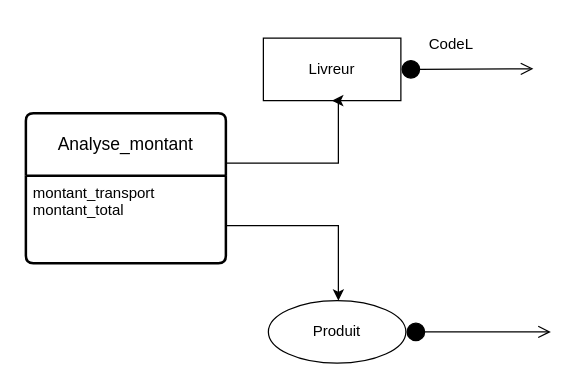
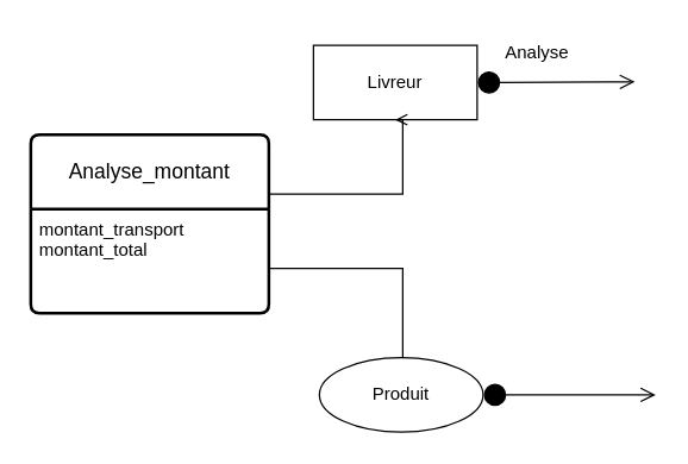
  <mxCell id="0" />
  <mxCell id="1" parent="0" />
  <mxCell id="2" value="Analyse_montant" style="swimlane;childLayout=stackLayout;horizontal=1;startSize=50;horizontalStack=0;rounded=1;fontSize=14;fontStyle=0;strokeWidth=2;resizeParent=0;resizeLast=1;shadow=0;dashed=0;align=center;arcSize=4;whiteSpace=wrap;html=1;" vertex="1" parent="1"><mxGeometry x="20" y="90" width="160" height="120" as="geometry" /></mxCell>
  <mxCell id="3" value="montant_transport&lt;div&gt;montant_total&lt;/div&gt;" style="align=left;strokeColor=none;fillColor=none;spacingLeft=4;fontSize=12;verticalAlign=top;resizable=0;rotatable=0;part=1;html=1;" vertex="1" parent="2"><mxGeometry y="50" width="160" height="70" as="geometry" /></mxCell>
  <mxCell id="4" value="Livreur" style="html=1;whiteSpace=wrap;" vertex="1" parent="1"><mxGeometry x="210" y="30" width="110" height="50" as="geometry" /></mxCell>
  <mxCell id="5" value="" style="html=1;verticalAlign=bottom;startArrow=circle;startFill=1;endArrow=open;startSize=6;endSize=8;curved=0;rounded=0;exitX=1;exitY=0.5;exitDx=0;exitDy=0;" edge="1" parent="1" source="6"><mxGeometry width="80" relative="1" as="geometry"><mxPoint x="180" y="146.43" as="sourcePoint" /><mxPoint x="440" y="265" as="targetPoint" /></mxGeometry></mxCell>
  <mxCell id="6" value="Produit" style="ellipse;html=1;whiteSpace=wrap;" vertex="1" parent="1"><mxGeometry x="214" y="240" width="110" height="50" as="geometry" /></mxCell>
  <mxCell id="7" value="" style="html=1;verticalAlign=bottom;startArrow=circle;startFill=1;endArrow=open;startSize=6;endSize=8;curved=0;rounded=0;" edge="1" parent="1"><mxGeometry width="80" relative="1" as="geometry"><mxPoint x="320" y="55" as="sourcePoint" /><mxPoint x="426" y="54.5" as="targetPoint" /></mxGeometry></mxCell>
- <mxCell id="8" style="edgeStyle=orthogonalEdgeStyle;rounded=0;orthogonalLoop=1;jettySize=auto;html=1;exitX=1;exitY=0.25;exitDx=0;exitDy=0;entryX=0.5;entryY=1;entryDx=0;entryDy=0;" edge="1" parent="1" source="3" target="4"><mxGeometry relative="1" as="geometry"><Array as="points"><mxPoint x="180" y="130" /><mxPoint x="270" y="130" /><mxPoint x="270" y="80" /></Array></mxGeometry></mxCell>
- <mxCell id="9" style="edgeStyle=orthogonalEdgeStyle;rounded=0;orthogonalLoop=1;jettySize=auto;html=1;exitX=1;exitY=0.5;exitDx=0;exitDy=0;" edge="1" parent="1" source="3" target="6"><mxGeometry relative="1" as="geometry"><Array as="points"><mxPoint x="180" y="180" /><mxPoint x="270" y="180" /></Array></mxGeometry></mxCell>
- <mxCell id="10" value="CodeL" style="text;html=1;align=center;verticalAlign=middle;resizable=0;points=[];autosize=1;strokeColor=none;fillColor=none;" vertex="1" parent="1"><mxGeometry x="330" y="20" width="60" height="30" as="geometry" /></mxCell>
+ <mxCell id="8" style="edgeStyle=orthogonalEdgeStyle;rounded=0;orthogonalLoop=1;jettySize=auto;html=1;exitX=1;exitY=0.25;exitDx=0;exitDy=0;entryX=0.5;entryY=1;entryDx=0;entryDy=0;endArrow=open;" edge="1" parent="1" source="3" target="4"><mxGeometry relative="1" as="geometry"><Array as="points"><mxPoint x="180" y="130" /><mxPoint x="270" y="130" /><mxPoint x="270" y="80" /></Array></mxGeometry></mxCell>
+ <mxCell id="9" style="edgeStyle=orthogonalEdgeStyle;rounded=0;orthogonalLoop=1;jettySize=auto;html=1;exitX=1;exitY=0.5;exitDx=0;exitDy=0;endArrow=none;" edge="1" parent="1" source="3" target="6"><mxGeometry relative="1" as="geometry"><Array as="points"><mxPoint x="180" y="180" /><mxPoint x="270" y="180" /></Array></mxGeometry></mxCell>
+ <mxCell id="10" value="Analyse" style="text;html=1;align=center;verticalAlign=middle;resizable=0;points=[];autosize=1;strokeColor=none;fillColor=none;" vertex="1" parent="1"><mxGeometry x="330" y="20" width="60" height="30" as="geometry" /></mxCell>
